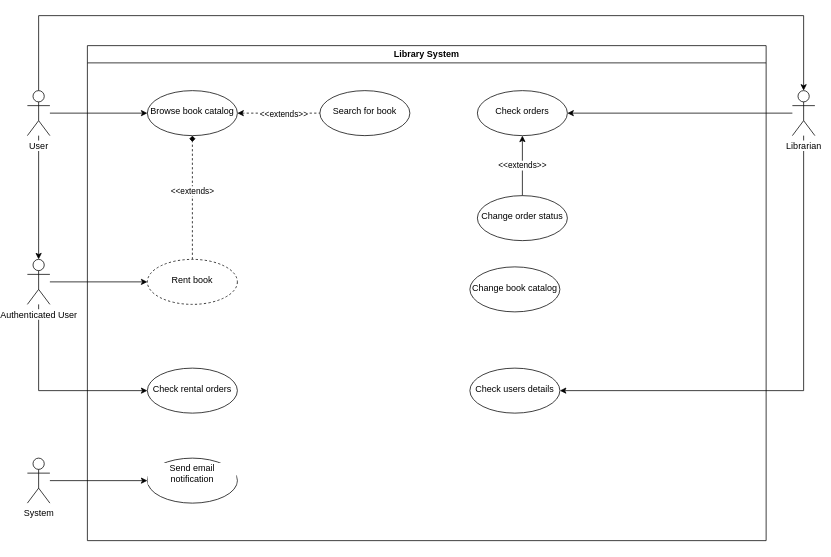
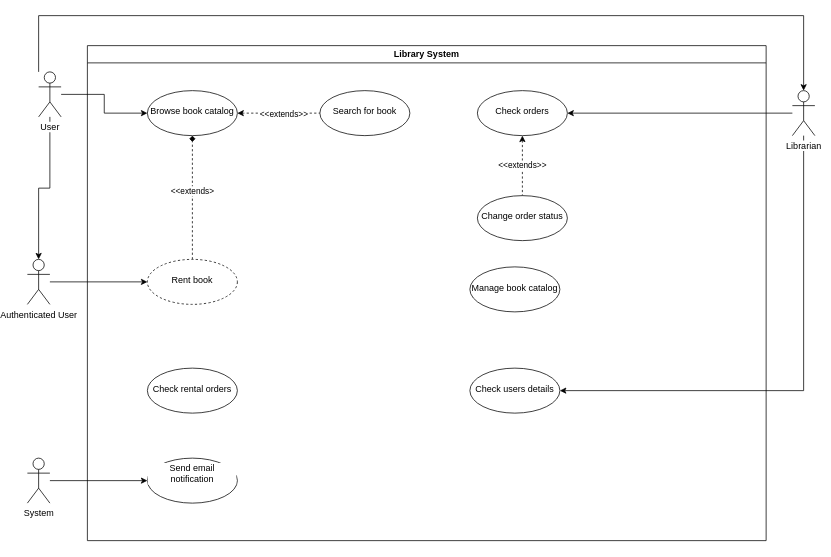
  <mxCell id="0" />
  <mxCell id="1" parent="0" />
  <mxCell id="2" value="Library System" style="swimlane;whiteSpace=wrap;html=1;" vertex="1" parent="1"><mxGeometry x="100" y="60" width="905" height="660" as="geometry" /></mxCell>
  <mxCell id="3" value="" style="edgeStyle=orthogonalEdgeStyle;rounded=0;orthogonalLoop=1;jettySize=auto;html=1;endArrow=none;endFill=0;startArrow=classic;startFill=1;dashed=1;" edge="1" parent="2" source="5" target="6"><mxGeometry relative="1" as="geometry" /></mxCell>
  <mxCell id="4" value="&amp;lt;&amp;lt;extends&amp;gt;&amp;gt;" style="edgeLabel;html=1;align=center;verticalAlign=middle;resizable=0;points=[];" vertex="1" connectable="0" parent="3"><mxGeometry x="0.1" y="-1" relative="1" as="geometry"><mxPoint as="offset" /></mxGeometry></mxCell>
  <mxCell id="5" value="&lt;br&gt;Browse book catalog" style="ellipse;whiteSpace=wrap;html=1;verticalAlign=top;" vertex="1" parent="2"><mxGeometry x="80" y="60" width="120" height="60" as="geometry" /></mxCell>
  <mxCell id="6" value="&lt;br&gt;Search for book" style="ellipse;whiteSpace=wrap;html=1;verticalAlign=top;" vertex="1" parent="2"><mxGeometry x="310" y="60" width="120" height="60" as="geometry" /></mxCell>
  <mxCell id="7" style="edgeStyle=orthogonalEdgeStyle;rounded=0;orthogonalLoop=1;jettySize=auto;html=1;startArrow=none;startFill=0;endArrow=diamond;endFill=1;dashed=1;" edge="1" parent="2" source="9" target="5"><mxGeometry relative="1" as="geometry" /></mxCell>
  <mxCell id="8" value="&amp;lt;&amp;lt;extends&amp;gt;" style="edgeLabel;html=1;align=center;verticalAlign=middle;resizable=0;points=[];" vertex="1" connectable="0" parent="7"><mxGeometry x="0.111" y="1" relative="1" as="geometry"><mxPoint as="offset" /></mxGeometry></mxCell>
  <mxCell id="9" value="&lt;br&gt;Rent book" style="ellipse;whiteSpace=wrap;html=1;verticalAlign=top;dashed=1;" vertex="1" parent="2"><mxGeometry x="80" y="285" width="120" height="60" as="geometry" /></mxCell>
  <mxCell id="10" value="&lt;br&gt;Check rental orders" style="ellipse;whiteSpace=wrap;html=1;verticalAlign=top;" vertex="1" parent="2"><mxGeometry x="80" y="430" width="120" height="60" as="geometry" /></mxCell>
- <mxCell id="11" value="&amp;lt;&amp;lt;extends&amp;gt;&amp;gt;" style="edgeStyle=orthogonalEdgeStyle;rounded=0;orthogonalLoop=1;jettySize=auto;html=1;startArrow=classic;startFill=1;endArrow=none;endFill=0;dashed=0;" edge="1" parent="2" source="12" target="13"><mxGeometry relative="1" as="geometry" /></mxCell>
+ <mxCell id="11" value="&amp;lt;&amp;lt;extends&amp;gt;&amp;gt;" style="edgeStyle=orthogonalEdgeStyle;rounded=0;orthogonalLoop=1;jettySize=auto;html=1;startArrow=classic;startFill=1;endArrow=none;endFill=0;dashed=1;" edge="1" parent="2" source="12" target="13"><mxGeometry relative="1" as="geometry" /></mxCell>
  <mxCell id="12" value="&lt;br&gt;Check orders" style="ellipse;whiteSpace=wrap;html=1;verticalAlign=top;" vertex="1" parent="2"><mxGeometry x="520" y="60" width="120" height="60" as="geometry" /></mxCell>
  <mxCell id="13" value="&lt;br&gt;Change order status" style="ellipse;whiteSpace=wrap;html=1;verticalAlign=top;" vertex="1" parent="2"><mxGeometry x="520" y="200" width="120" height="60" as="geometry" /></mxCell>
- <mxCell id="14" value="&lt;br&gt;Change book catalog" style="ellipse;whiteSpace=wrap;html=1;verticalAlign=top;" vertex="1" parent="2"><mxGeometry x="510" y="295" width="120" height="60" as="geometry" /></mxCell>
+ <mxCell id="14" value="&lt;br&gt;Manage book catalog" style="ellipse;whiteSpace=wrap;html=1;verticalAlign=top;" vertex="1" parent="2"><mxGeometry x="510" y="295" width="120" height="60" as="geometry" /></mxCell>
  <mxCell id="15" value="&lt;br&gt;Check users details" style="ellipse;whiteSpace=wrap;html=1;verticalAlign=top;" vertex="1" parent="2"><mxGeometry x="510" y="430" width="120" height="60" as="geometry" /></mxCell>
  <mxCell id="16" value="&lt;div style=&quot;line-height: 120%;&quot;&gt;Send email notification&lt;/div&gt;" style="ellipse;whiteSpace=wrap;html=1;verticalAlign=top;labelBackgroundColor=#FFFFFF;align=center;" vertex="1" parent="2"><mxGeometry x="80" y="550" width="120" height="60" as="geometry" /></mxCell>
  <mxCell id="17" value="" style="edgeStyle=orthogonalEdgeStyle;rounded=0;orthogonalLoop=1;jettySize=auto;html=1;" edge="1" parent="1" source="20" target="23"><mxGeometry relative="1" as="geometry"><mxPoint x="35" y="380" as="sourcePoint" /></mxGeometry></mxCell>
  <mxCell id="18" value="" style="edgeStyle=orthogonalEdgeStyle;rounded=0;orthogonalLoop=1;jettySize=auto;html=1;" edge="1" parent="1" source="20" target="26"><mxGeometry relative="1" as="geometry"><Array as="points"><mxPoint x="35" y="20" /><mxPoint x="1055" y="20" /></Array></mxGeometry></mxCell>
  <mxCell id="19" value="" style="edgeStyle=orthogonalEdgeStyle;rounded=0;orthogonalLoop=1;jettySize=auto;html=1;" edge="1" parent="1" source="20" target="5"><mxGeometry relative="1" as="geometry" /></mxCell>
- <mxCell id="20" value="&lt;span style=&quot;background-color: rgb(255, 255, 255);&quot;&gt;User&lt;/span&gt;" style="shape=umlActor;verticalLabelPosition=bottom;verticalAlign=top;html=1;outlineConnect=0;" vertex="1" parent="1"><mxGeometry x="20" y="120" width="30" height="60" as="geometry" /></mxCell>
+ <mxCell id="20" value="&lt;span style=&quot;background-color: rgb(255, 255, 255);&quot;&gt;User&lt;/span&gt;" style="shape=umlActor;verticalLabelPosition=bottom;verticalAlign=top;html=1;outlineConnect=0;" vertex="1" parent="1"><mxGeometry x="35" y="95" width="30" height="60" as="geometry" /></mxCell>
  <mxCell id="21" value="" style="edgeStyle=orthogonalEdgeStyle;rounded=0;orthogonalLoop=1;jettySize=auto;html=1;startArrow=none;startFill=0;endArrow=classic;endFill=1;" edge="1" parent="1" source="23" target="9"><mxGeometry relative="1" as="geometry"><Array as="points"><mxPoint x="260" y="375" /></Array></mxGeometry></mxCell>
- <mxCell id="22" value="" style="edgeStyle=orthogonalEdgeStyle;rounded=0;orthogonalLoop=1;jettySize=auto;html=1;startArrow=none;startFill=0;endArrow=classic;endFill=1;" edge="1" parent="1" source="23" target="10"><mxGeometry relative="1" as="geometry"><Array as="points"><mxPoint x="35" y="520" /></Array></mxGeometry></mxCell>
  <mxCell id="23" value="&lt;span style=&quot;background-color: rgb(255, 255, 255);&quot;&gt;Authenticated User&lt;/span&gt;" style="shape=umlActor;verticalLabelPosition=bottom;verticalAlign=top;html=1;outlineConnect=0;" vertex="1" parent="1"><mxGeometry x="20" y="345" width="30" height="60" as="geometry" /></mxCell>
  <mxCell id="24" value="" style="edgeStyle=orthogonalEdgeStyle;rounded=0;orthogonalLoop=1;jettySize=auto;html=1;startArrow=none;startFill=0;endArrow=classic;endFill=1;" edge="1" parent="1" source="26" target="12"><mxGeometry relative="1" as="geometry" /></mxCell>
  <mxCell id="25" value="" style="edgeStyle=orthogonalEdgeStyle;rounded=0;orthogonalLoop=1;jettySize=auto;html=1;startArrow=none;startFill=0;endArrow=classic;endFill=1;" edge="1" parent="1" source="26" target="15"><mxGeometry relative="1" as="geometry"><Array as="points"><mxPoint x="1055" y="520" /></Array></mxGeometry></mxCell>
  <mxCell id="26" value="&lt;span style=&quot;background-color: rgb(255, 255, 255);&quot;&gt;Librarian&lt;/span&gt;" style="shape=umlActor;verticalLabelPosition=bottom;verticalAlign=top;html=1;outlineConnect=0;" vertex="1" parent="1"><mxGeometry x="1040" y="120" width="30" height="60" as="geometry" /></mxCell>
  <mxCell id="27" value="" style="edgeStyle=orthogonalEdgeStyle;rounded=0;orthogonalLoop=1;jettySize=auto;html=1;startArrow=none;startFill=0;endArrow=classic;endFill=1;" edge="1" parent="1" source="28" target="16"><mxGeometry relative="1" as="geometry" /></mxCell>
  <mxCell id="28" value="System" style="shape=umlActor;verticalLabelPosition=bottom;verticalAlign=top;html=1;outlineConnect=0;labelBackgroundColor=#FFFFFF;" vertex="1" parent="1"><mxGeometry x="20" y="610" width="30" height="60" as="geometry" /></mxCell>
